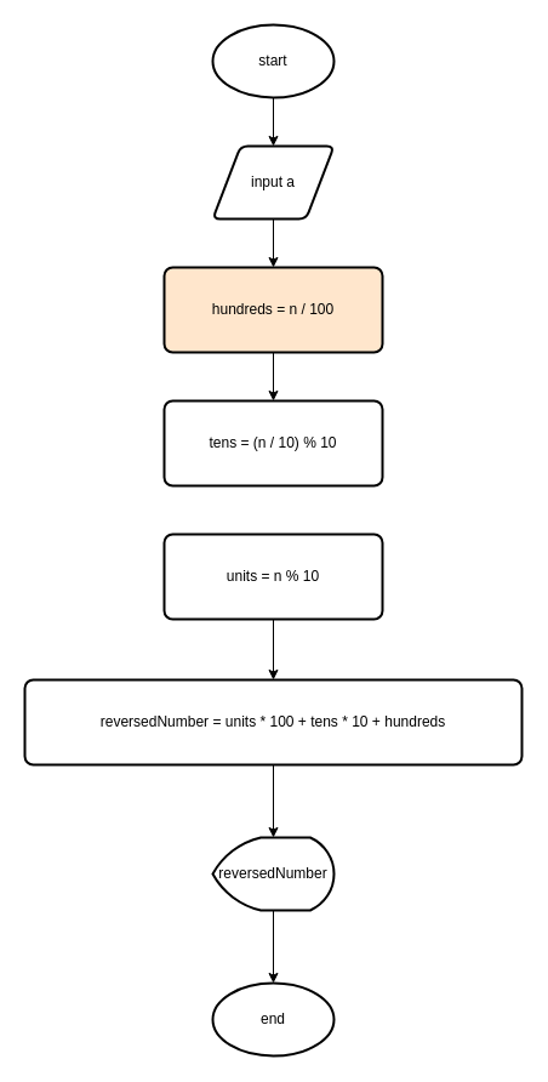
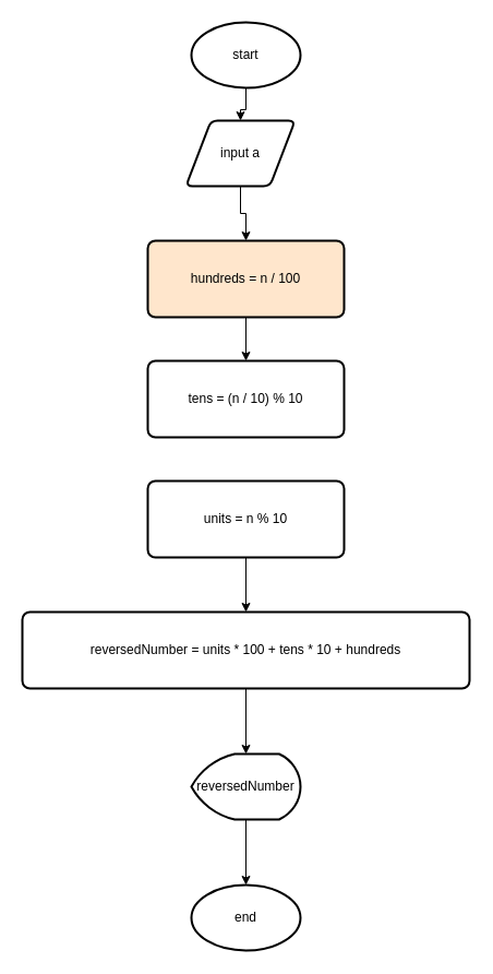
  <mxCell id="0" />
  <mxCell id="1" parent="0" />
  <mxCell id="2" style="edgeStyle=orthogonalEdgeStyle;rounded=0;orthogonalLoop=1;jettySize=auto;html=1;entryX=0.5;entryY=0;entryDx=0;entryDy=0;" edge="1" parent="1" source="3" target="5"><mxGeometry relative="1" as="geometry" /></mxCell>
  <mxCell id="3" value="start" style="strokeWidth=2;html=1;shape=mxgraph.flowchart.start_1;whiteSpace=wrap;" vertex="1" parent="1"><mxGeometry x="175" y="20" width="100" height="60" as="geometry" /></mxCell>
  <mxCell id="4" style="edgeStyle=orthogonalEdgeStyle;rounded=0;orthogonalLoop=1;jettySize=auto;html=1;entryX=0.5;entryY=0;entryDx=0;entryDy=0;" edge="1" parent="1" source="5" target="7"><mxGeometry relative="1" as="geometry" /></mxCell>
- <mxCell id="5" value="input a" style="shape=parallelogram;html=1;strokeWidth=2;perimeter=parallelogramPerimeter;whiteSpace=wrap;rounded=1;arcSize=12;size=0.23;" vertex="1" parent="1"><mxGeometry x="175" y="120" width="100" height="60" as="geometry" /></mxCell>
+ <mxCell id="5" value="input a" style="shape=parallelogram;html=1;strokeWidth=2;perimeter=parallelogramPerimeter;whiteSpace=wrap;rounded=1;arcSize=12;size=0.23;" vertex="1" parent="1"><mxGeometry x="170" y="110" width="100" height="60" as="geometry" /></mxCell>
  <mxCell id="6" style="edgeStyle=orthogonalEdgeStyle;rounded=0;orthogonalLoop=1;jettySize=auto;html=1;entryX=0.5;entryY=0;entryDx=0;entryDy=0;" edge="1" parent="1" source="7" target="8"><mxGeometry relative="1" as="geometry" /></mxCell>
  <mxCell id="7" value="hundreds = n / 100" style="rounded=1;whiteSpace=wrap;html=1;absoluteArcSize=1;arcSize=14;strokeWidth=2;fillColor=#ffe6cc;" vertex="1" parent="1"><mxGeometry x="135" y="220" width="180" height="70" as="geometry" /></mxCell>
  <mxCell id="8" value="tens = (n / 10) % 10" style="rounded=1;whiteSpace=wrap;html=1;absoluteArcSize=1;arcSize=14;strokeWidth=2;" vertex="1" parent="1"><mxGeometry x="135" y="330" width="180" height="70" as="geometry" /></mxCell>
  <mxCell id="9" style="edgeStyle=orthogonalEdgeStyle;rounded=0;orthogonalLoop=1;jettySize=auto;html=1;" edge="1" parent="1" source="10" target="12"><mxGeometry relative="1" as="geometry" /></mxCell>
  <mxCell id="10" value="units = n % 10" style="rounded=1;whiteSpace=wrap;html=1;absoluteArcSize=1;arcSize=14;strokeWidth=2;" vertex="1" parent="1"><mxGeometry x="135" y="440" width="180" height="70" as="geometry" /></mxCell>
  <mxCell id="11" style="edgeStyle=orthogonalEdgeStyle;rounded=0;orthogonalLoop=1;jettySize=auto;html=1;" edge="1" parent="1" source="12" target="13"><mxGeometry relative="1" as="geometry" /></mxCell>
  <mxCell id="12" value="reversedNumber = units * 100 + tens * 10 + hundreds" style="rounded=1;whiteSpace=wrap;html=1;absoluteArcSize=1;arcSize=14;strokeWidth=2;" vertex="1" parent="1"><mxGeometry x="20" y="560" width="410" height="70" as="geometry" /></mxCell>
  <mxCell id="13" value="reversedNumber" style="strokeWidth=2;html=1;shape=mxgraph.flowchart.display;whiteSpace=wrap;" vertex="1" parent="1"><mxGeometry x="175" y="690" width="100" height="60" as="geometry" /></mxCell>
  <mxCell id="14" value="end" style="strokeWidth=2;html=1;shape=mxgraph.flowchart.start_1;whiteSpace=wrap;" vertex="1" parent="1"><mxGeometry x="175" y="810" width="100" height="60" as="geometry" /></mxCell>
  <mxCell id="15" style="edgeStyle=orthogonalEdgeStyle;rounded=0;orthogonalLoop=1;jettySize=auto;html=1;entryX=0.5;entryY=0;entryDx=0;entryDy=0;entryPerimeter=0;" edge="1" parent="1" source="13" target="14"><mxGeometry relative="1" as="geometry" /></mxCell>
